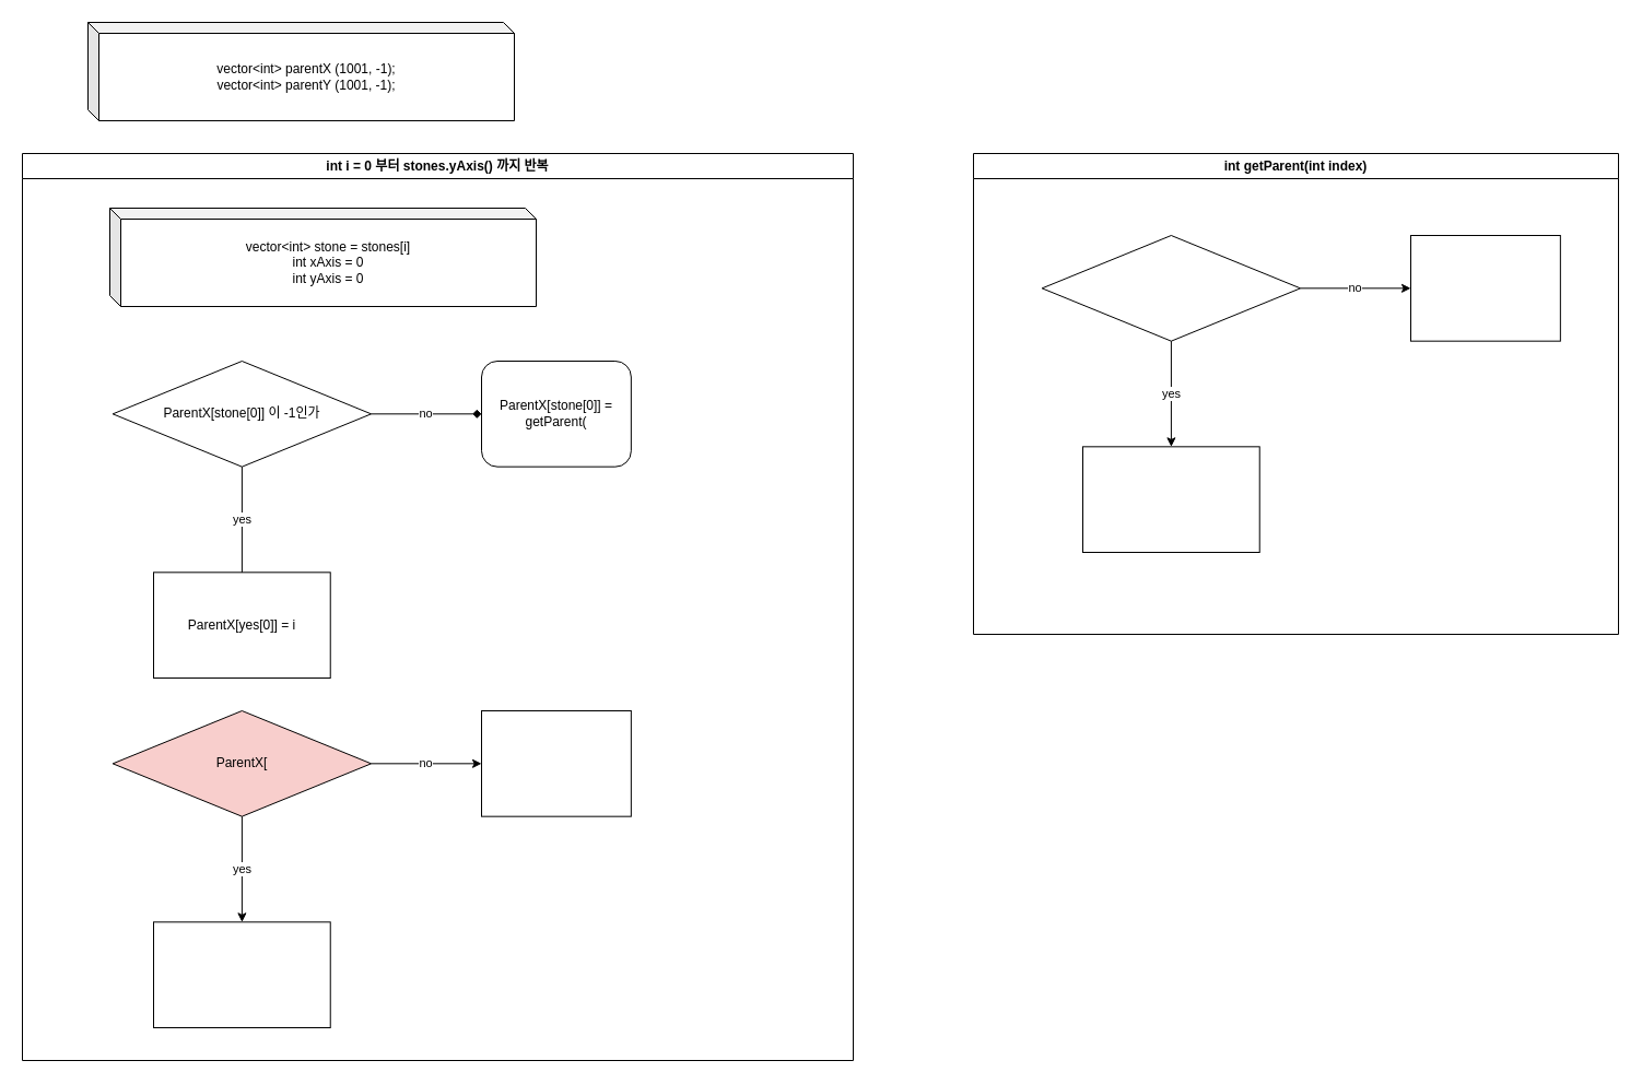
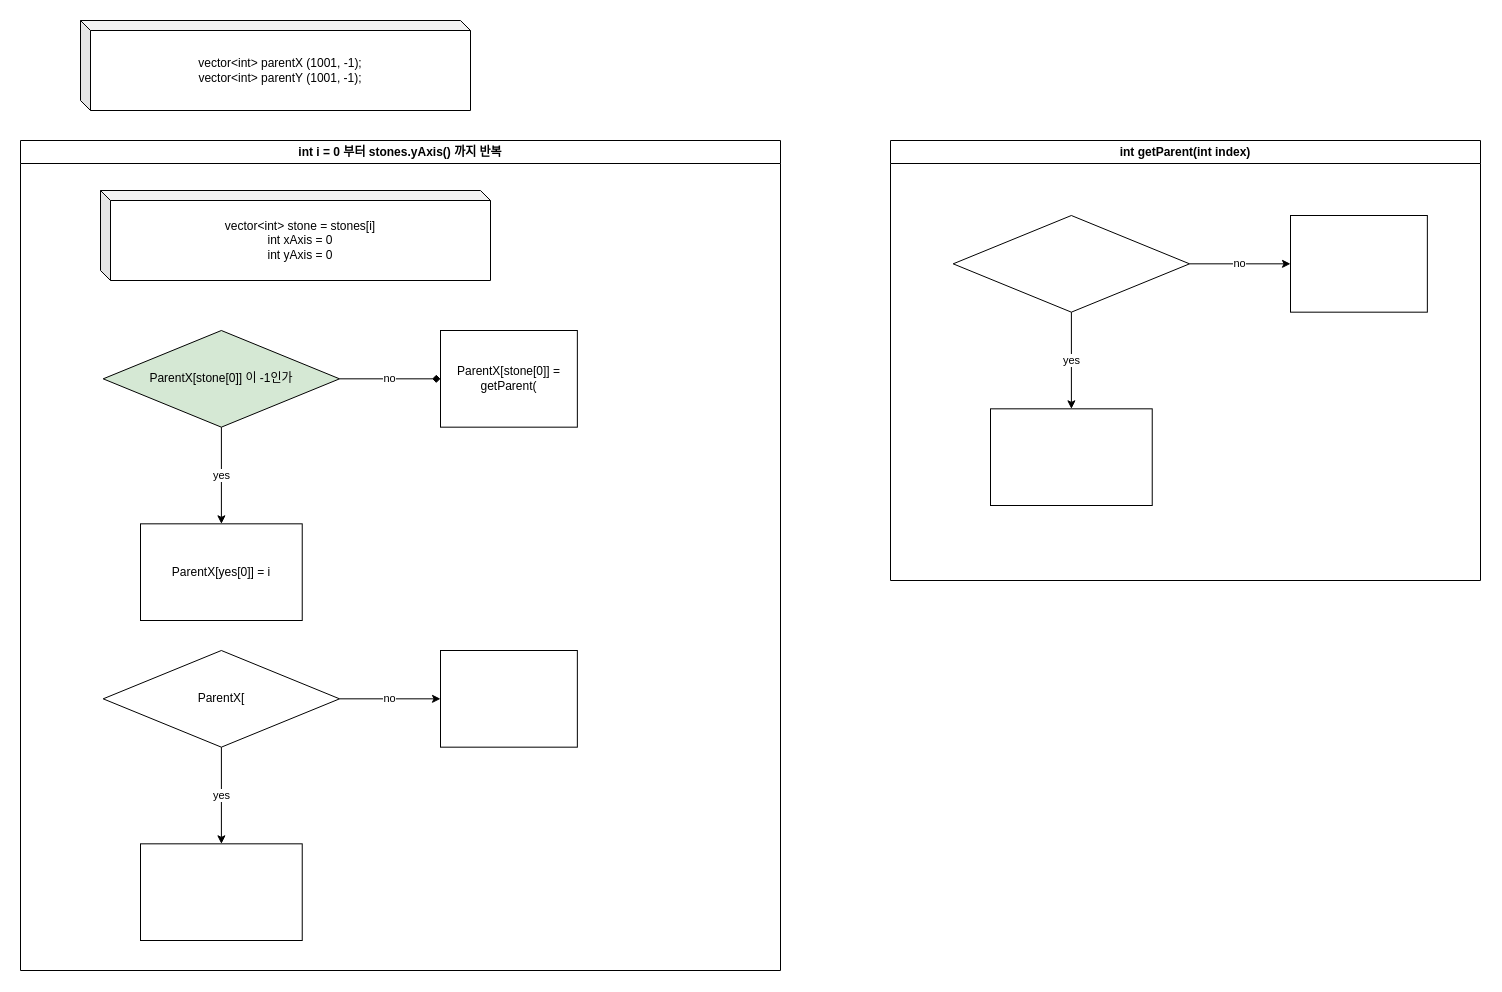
  <mxCell id="0" />
  <mxCell id="1" parent="0" />
  <mxCell id="2" value="vector&amp;lt;int&amp;gt; parentX (1001, -1);&lt;br&gt;vector&amp;lt;int&amp;gt; parentY (1001, -1);" style="shape=cube;whiteSpace=wrap;html=1;boundedLbl=1;backgroundOutline=1;darkOpacity=0.05;darkOpacity2=0.1;size=10;" vertex="1" parent="1"><mxGeometry x="80" y="20" width="390" height="90" as="geometry" /></mxCell>
  <mxCell id="3" value="int i = 0 부터 stones.yAxis() 까지 반복" style="swimlane;whiteSpace=wrap;html=1;" vertex="1" parent="1"><mxGeometry x="20" y="140" width="760" height="830" as="geometry" /></mxCell>
  <mxCell id="4" value="" style="group" vertex="1" connectable="0" parent="3"><mxGeometry x="120" y="190" width="436.85" height="290" as="geometry" /></mxCell>
- <mxCell id="5" value="ParentX[stone[0]] 이 -1인가" style="rhombus;whiteSpace=wrap;html=1;" vertex="1" parent="4"><mxGeometry x="-37.322" width="236.373" height="96.667" as="geometry" /></mxCell>
+ <mxCell id="5" value="ParentX[stone[0]] 이 -1인가" style="rhombus;whiteSpace=wrap;html=1;fillColor=#d5e8d4;" vertex="1" parent="4"><mxGeometry x="-37.322" width="236.373" height="96.667" as="geometry" /></mxCell>
  <mxCell id="6" value="ParentX[yes[0]] = i" style="whiteSpace=wrap;html=1;rounded=0;" vertex="1" parent="4"><mxGeometry y="193.333" width="161.729" height="96.667" as="geometry" /></mxCell>
- <mxCell id="7" value="yes" style="edgeStyle=orthogonalEdgeStyle;rounded=0;orthogonalLoop=1;jettySize=auto;html=1;endArrow=none;" edge="1" parent="4" source="5" target="6"><mxGeometry relative="1" as="geometry" /></mxCell>
- <mxCell id="8" value="ParentX[stone[0]] = getParent(" style="whiteSpace=wrap;html=1;rounded=1;" vertex="1" parent="4"><mxGeometry x="300.003" width="136.847" height="96.667" as="geometry" /></mxCell>
+ <mxCell id="7" value="yes" style="edgeStyle=orthogonalEdgeStyle;rounded=0;orthogonalLoop=1;jettySize=auto;html=1;" edge="1" parent="4" source="5" target="6"><mxGeometry relative="1" as="geometry" /></mxCell>
+ <mxCell id="8" value="ParentX[stone[0]] = getParent(" style="whiteSpace=wrap;html=1;rounded=0;" vertex="1" parent="4"><mxGeometry x="300.003" width="136.847" height="96.667" as="geometry" /></mxCell>
  <mxCell id="9" value="no" style="edgeStyle=orthogonalEdgeStyle;rounded=0;orthogonalLoop=1;jettySize=auto;html=1;endArrow=diamond;" edge="1" parent="4" source="5" target="8"><mxGeometry relative="1" as="geometry" /></mxCell>
  <mxCell id="10" value="" style="group" vertex="1" connectable="0" parent="3"><mxGeometry x="120" y="510" width="436.85" height="290" as="geometry" /></mxCell>
- <mxCell id="11" value="ParentX[" style="rhombus;whiteSpace=wrap;html=1;fillColor=#f8cecc;" vertex="1" parent="10"><mxGeometry x="-37.322" width="236.373" height="96.667" as="geometry" /></mxCell>
+ <mxCell id="11" value="ParentX[" style="rhombus;whiteSpace=wrap;html=1;" vertex="1" parent="10"><mxGeometry x="-37.322" width="236.373" height="96.667" as="geometry" /></mxCell>
  <mxCell id="12" value="" style="whiteSpace=wrap;html=1;rounded=0;" vertex="1" parent="10"><mxGeometry y="193.333" width="161.729" height="96.667" as="geometry" /></mxCell>
  <mxCell id="13" value="yes" style="edgeStyle=orthogonalEdgeStyle;rounded=0;orthogonalLoop=1;jettySize=auto;html=1;" edge="1" parent="10" source="11" target="12"><mxGeometry relative="1" as="geometry" /></mxCell>
  <mxCell id="14" value="" style="whiteSpace=wrap;html=1;rounded=0;" vertex="1" parent="10"><mxGeometry x="300.003" width="136.847" height="96.667" as="geometry" /></mxCell>
  <mxCell id="15" value="no" style="edgeStyle=orthogonalEdgeStyle;rounded=0;orthogonalLoop=1;jettySize=auto;html=1;" edge="1" parent="10" source="11" target="14"><mxGeometry relative="1" as="geometry" /></mxCell>
  <mxCell id="16" value="vector&amp;lt;int&amp;gt; stone = stones[i]&lt;br&gt;int xAxis = 0&lt;br&gt;int yAxis = 0" style="shape=cube;whiteSpace=wrap;html=1;boundedLbl=1;backgroundOutline=1;darkOpacity=0.05;darkOpacity2=0.1;size=10;" vertex="1" parent="3"><mxGeometry x="80" y="50" width="390" height="90" as="geometry" /></mxCell>
  <mxCell id="17" value="int getParent(int index)" style="swimlane;whiteSpace=wrap;html=1;" vertex="1" parent="1"><mxGeometry x="890" y="140" width="590" height="440" as="geometry" /></mxCell>
  <mxCell id="18" value="" style="group" vertex="1" connectable="0" parent="17"><mxGeometry x="100" y="75" width="436.85" height="290" as="geometry" /></mxCell>
  <mxCell id="19" value="" style="rhombus;whiteSpace=wrap;html=1;" vertex="1" parent="18"><mxGeometry x="-37.322" width="236.373" height="96.667" as="geometry" /></mxCell>
  <mxCell id="20" value="" style="whiteSpace=wrap;html=1;rounded=0;" vertex="1" parent="18"><mxGeometry y="193.333" width="161.729" height="96.667" as="geometry" /></mxCell>
  <mxCell id="21" value="yes" style="edgeStyle=orthogonalEdgeStyle;rounded=0;orthogonalLoop=1;jettySize=auto;html=1;" edge="1" parent="18" source="19" target="20"><mxGeometry relative="1" as="geometry" /></mxCell>
  <mxCell id="22" value="" style="whiteSpace=wrap;html=1;rounded=0;" vertex="1" parent="18"><mxGeometry x="300.003" width="136.847" height="96.667" as="geometry" /></mxCell>
  <mxCell id="23" value="no" style="edgeStyle=orthogonalEdgeStyle;rounded=0;orthogonalLoop=1;jettySize=auto;html=1;" edge="1" parent="18" source="19" target="22"><mxGeometry relative="1" as="geometry" /></mxCell>
